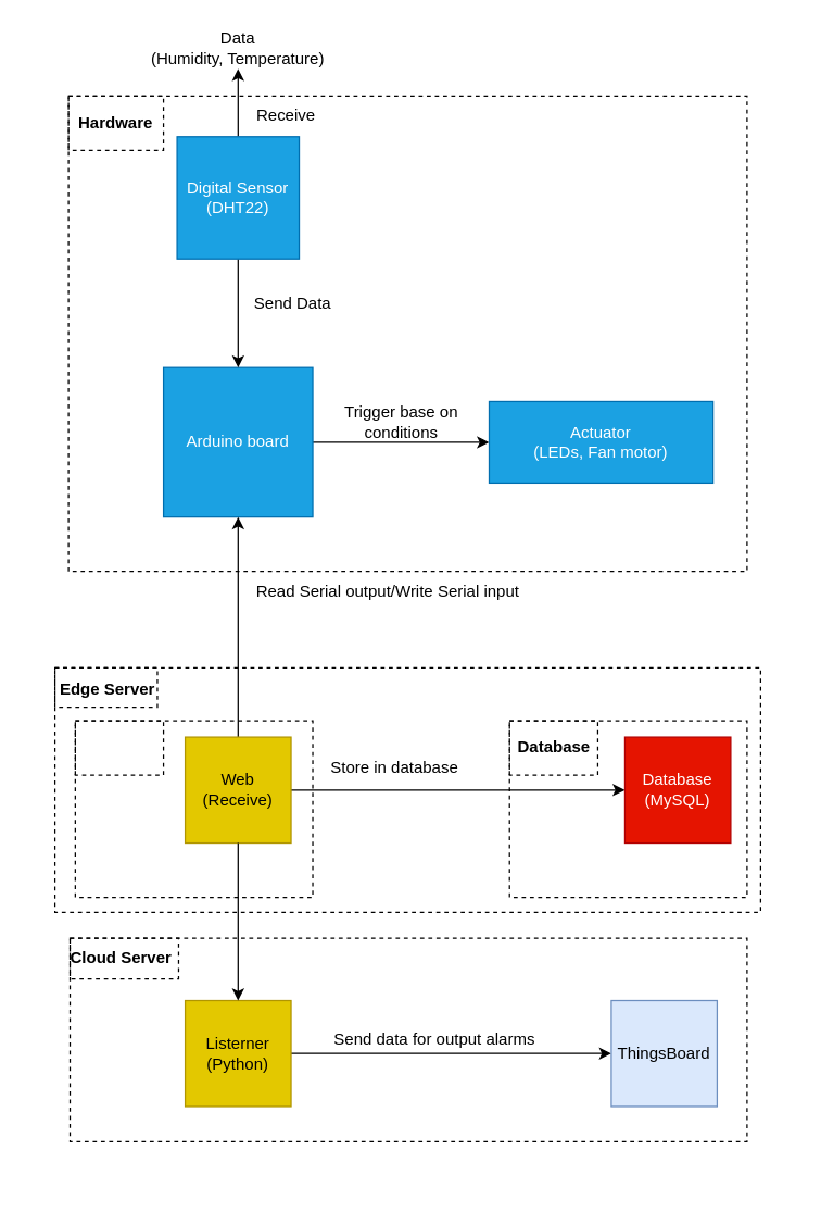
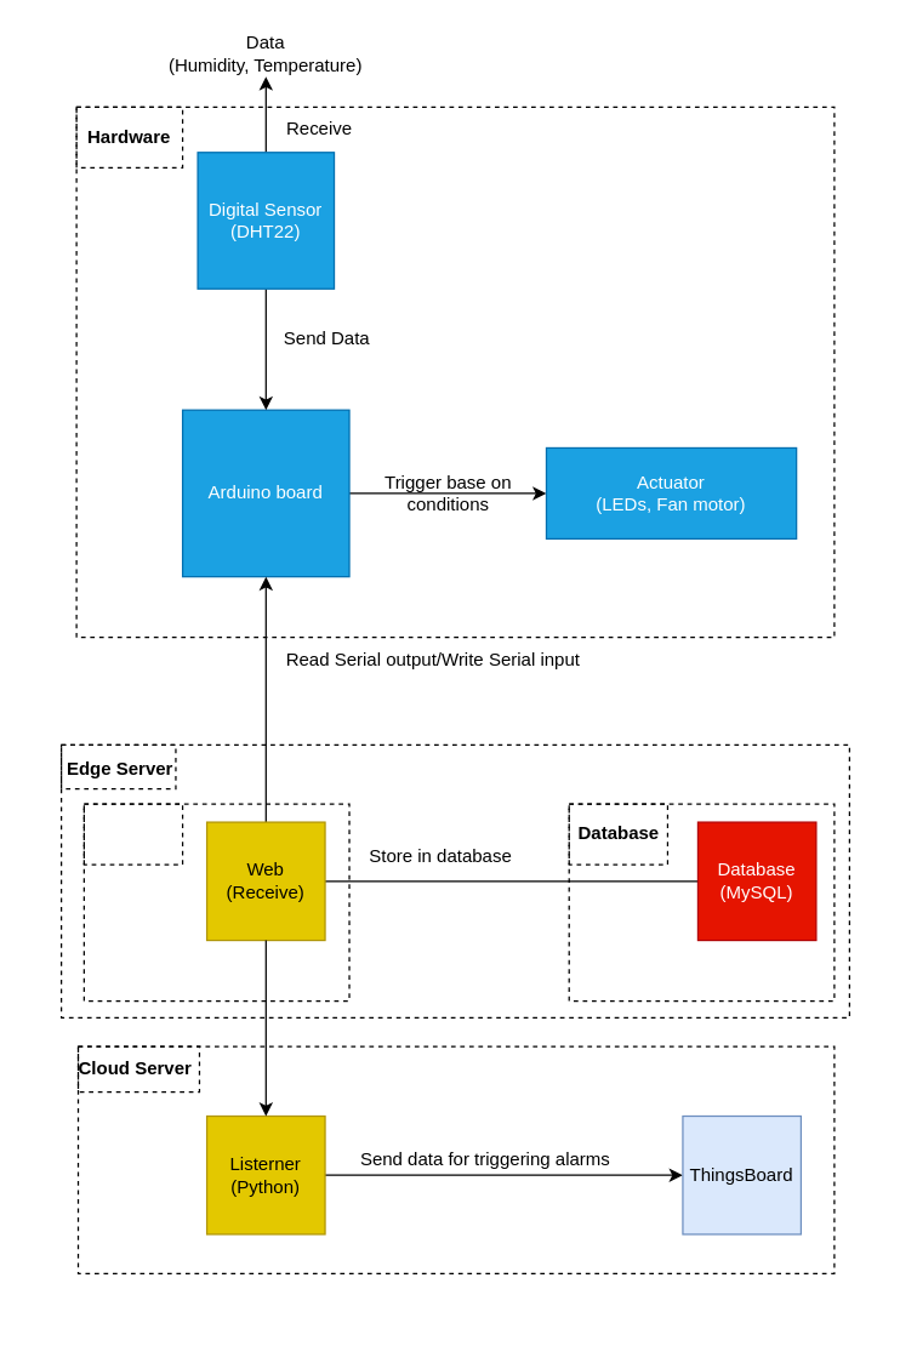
  <mxCell id="0" />
  <mxCell id="1" parent="0" />
  <mxCell id="2" value="" style="rounded=0;whiteSpace=wrap;html=1;fillColor=none;dashed=1;" parent="1" vertex="1"><mxGeometry x="55" y="530" width="175" height="130" as="geometry" /></mxCell>
  <mxCell id="3" value="" style="rounded=0;whiteSpace=wrap;html=1;fillColor=none;dashed=1;" parent="1" vertex="1"><mxGeometry x="375" y="530" width="175" height="130" as="geometry" /></mxCell>
  <mxCell id="4" value="" style="rounded=0;whiteSpace=wrap;html=1;fillColor=none;dashed=1;" parent="1" vertex="1"><mxGeometry x="50" y="70" width="70" height="40" as="geometry" /></mxCell>
  <mxCell id="5" value="" style="rounded=0;whiteSpace=wrap;html=1;fillColor=none;dashed=1;" parent="1" vertex="1"><mxGeometry x="50" y="70" width="500" height="350" as="geometry" /></mxCell>
  <mxCell id="6" style="edgeStyle=orthogonalEdgeStyle;rounded=0;orthogonalLoop=1;jettySize=auto;html=1;entryX=0;entryY=0.5;entryDx=0;entryDy=0;" parent="1" source="7" target="20" edge="1"><mxGeometry relative="1" as="geometry" /></mxCell>
  <mxCell id="7" value="Arduino board" style="whiteSpace=wrap;html=1;aspect=fixed;fillColor=#1ba1e2;strokeColor=#006EAF;fontColor=#ffffff;" parent="1" vertex="1"><mxGeometry x="120" y="270" width="110" height="110" as="geometry" /></mxCell>
  <mxCell id="8" style="edgeStyle=orthogonalEdgeStyle;rounded=0;orthogonalLoop=1;jettySize=auto;html=1;entryX=0.5;entryY=1;entryDx=0;entryDy=0;" parent="1" source="10" target="7" edge="1"><mxGeometry relative="1" as="geometry" /></mxCell>
- <mxCell id="9" style="edgeStyle=orthogonalEdgeStyle;rounded=0;orthogonalLoop=1;jettySize=auto;html=1;entryX=0;entryY=0.5;entryDx=0;entryDy=0;" parent="1" source="10" target="11" edge="1"><mxGeometry relative="1" as="geometry" /></mxCell>
+ <mxCell id="9" style="edgeStyle=orthogonalEdgeStyle;rounded=0;orthogonalLoop=1;jettySize=auto;html=1;entryX=0;entryY=0.5;entryDx=0;entryDy=0;endArrow=none;" parent="1" source="10" target="11" edge="1"><mxGeometry relative="1" as="geometry" /></mxCell>
  <mxCell id="10" value="Web (Receive)" style="whiteSpace=wrap;html=1;aspect=fixed;fillColor=#e3c800;fontColor=#000000;strokeColor=#B09500;" parent="1" vertex="1"><mxGeometry x="136" y="542" width="78" height="78" as="geometry" /></mxCell>
  <mxCell id="11" value="Database (MySQL)" style="whiteSpace=wrap;html=1;aspect=fixed;fillColor=#e51400;fontColor=#ffffff;strokeColor=#B20000;" parent="1" vertex="1"><mxGeometry x="460" y="542" width="78" height="78" as="geometry" /></mxCell>
  <mxCell id="12" style="edgeStyle=orthogonalEdgeStyle;rounded=0;orthogonalLoop=1;jettySize=auto;html=1;entryX=0.5;entryY=0;entryDx=0;entryDy=0;" parent="1" source="14" target="7" edge="1"><mxGeometry relative="1" as="geometry" /></mxCell>
  <mxCell id="13" style="edgeStyle=orthogonalEdgeStyle;rounded=0;orthogonalLoop=1;jettySize=auto;html=1;entryX=0.5;entryY=1;entryDx=0;entryDy=0;" parent="1" source="14" target="15" edge="1"><mxGeometry relative="1" as="geometry" /></mxCell>
  <mxCell id="14" value="Digital Sensor (DHT22)" style="whiteSpace=wrap;html=1;aspect=fixed;fillColor=#1ba1e2;fontColor=#ffffff;strokeColor=#006EAF;" parent="1" vertex="1"><mxGeometry x="130" y="100" width="90" height="90" as="geometry" /></mxCell>
  <mxCell id="15" value="Data&lt;br&gt;(Humidity, Temperature)" style="text;html=1;strokeColor=none;fillColor=none;align=center;verticalAlign=middle;whiteSpace=wrap;rounded=0;" parent="1" vertex="1"><mxGeometry x="95" y="20" width="160" height="30" as="geometry" /></mxCell>
  <mxCell id="16" value="Receive" style="text;html=1;align=center;verticalAlign=middle;resizable=0;points=[];autosize=1;strokeColor=none;fillColor=none;" parent="1" vertex="1"><mxGeometry x="175" y="70" width="70" height="30" as="geometry" /></mxCell>
  <mxCell id="17" value="Send Data" style="text;html=1;align=center;verticalAlign=middle;resizable=0;points=[];autosize=1;strokeColor=none;fillColor=none;" parent="1" vertex="1"><mxGeometry x="175" y="208" width="80" height="30" as="geometry" /></mxCell>
  <mxCell id="18" value="Read Serial output/Write Serial input" style="text;html=1;align=center;verticalAlign=middle;resizable=0;points=[];autosize=1;strokeColor=none;fillColor=none;" parent="1" vertex="1"><mxGeometry x="175" y="420" width="220" height="30" as="geometry" /></mxCell>
  <mxCell id="19" value="Store in database" style="text;html=1;align=center;verticalAlign=middle;resizable=0;points=[];autosize=1;strokeColor=none;fillColor=none;" parent="1" vertex="1"><mxGeometry x="230" y="550" width="120" height="30" as="geometry" /></mxCell>
  <mxCell id="20" value="Actuator&lt;br&gt;(LEDs, Fan motor)" style="rounded=0;whiteSpace=wrap;html=1;fillColor=#1ba1e2;fontColor=#ffffff;strokeColor=#006EAF;" parent="1" vertex="1"><mxGeometry x="360" y="295" width="165" height="60" as="geometry" /></mxCell>
- <mxCell id="21" value="Trigger base on &lt;br&gt;conditions" style="text;html=1;align=center;verticalAlign=middle;resizable=0;points=[];autosize=1;strokeColor=none;fillColor=none;" parent="1" vertex="1"><mxGeometry x="240" y="290" width="110" height="40" as="geometry" /></mxCell>
+ <mxCell id="21" value="Trigger base on &lt;br&gt;conditions" style="text;html=1;align=center;verticalAlign=middle;resizable=0;points=[];autosize=1;strokeColor=none;fillColor=none;" parent="1" vertex="1"><mxGeometry x="240" y="305" width="110" height="40" as="geometry" /></mxCell>
  <mxCell id="22" value="&lt;b&gt;Hardware&lt;/b&gt;" style="text;html=1;strokeColor=none;fillColor=none;align=center;verticalAlign=middle;whiteSpace=wrap;rounded=0;" parent="1" vertex="1"><mxGeometry x="55" y="75" width="60" height="30" as="geometry" /></mxCell>
  <mxCell id="23" value="" style="rounded=0;whiteSpace=wrap;html=1;fillColor=none;dashed=1;" parent="1" vertex="1"><mxGeometry x="55" y="530" width="65" height="40" as="geometry" /></mxCell>
  <mxCell id="24" value="" style="rounded=0;whiteSpace=wrap;html=1;fillColor=none;dashed=1;" parent="1" vertex="1"><mxGeometry x="375" y="530" width="65" height="40" as="geometry" /></mxCell>
  <mxCell id="25" value="&lt;b&gt;Database&lt;/b&gt;" style="text;html=1;strokeColor=none;fillColor=none;align=center;verticalAlign=middle;whiteSpace=wrap;rounded=0;" parent="1" vertex="1"><mxGeometry x="377.5" y="535" width="60" height="30" as="geometry" /></mxCell>
  <mxCell id="26" value="" style="group" vertex="1" connectable="0" parent="1"><mxGeometry x="20" y="491" width="540" height="180" as="geometry" /></mxCell>
  <mxCell id="27" value="" style="group" vertex="1" connectable="0" parent="26"><mxGeometry x="20" width="520" height="180" as="geometry" /></mxCell>
  <mxCell id="28" value="&lt;b&gt;Edge Server&lt;/b&gt;" style="text;html=1;strokeColor=none;fillColor=none;align=center;verticalAlign=middle;whiteSpace=wrap;rounded=0;" vertex="1" parent="27"><mxGeometry x="1.107" y="1" width="76.139" height="30" as="geometry" /></mxCell>
  <mxCell id="29" value="" style="group" vertex="1" connectable="0" parent="27"><mxGeometry width="520" height="180" as="geometry" /></mxCell>
  <mxCell id="30" value="" style="rounded=0;whiteSpace=wrap;html=1;fillColor=none;dashed=1;" vertex="1" parent="29"><mxGeometry width="520" height="180" as="geometry" /></mxCell>
  <mxCell id="31" value="" style="rounded=0;whiteSpace=wrap;html=1;fillColor=none;dashed=1;" vertex="1" parent="29"><mxGeometry width="75.5" height="29" as="geometry" /></mxCell>
  <mxCell id="32" value="" style="group" vertex="1" connectable="0" parent="1"><mxGeometry x="50" y="690" width="532.12" height="180" as="geometry" /></mxCell>
  <mxCell id="33" value="" style="rounded=0;whiteSpace=wrap;html=1;fillColor=none;dashed=1;" vertex="1" parent="32"><mxGeometry x="1.12" width="498.88" height="150" as="geometry" /></mxCell>
  <mxCell id="34" value="&lt;b&gt;Cloud Server&lt;/b&gt;" style="text;html=1;strokeColor=none;fillColor=none;align=center;verticalAlign=middle;whiteSpace=wrap;rounded=0;" vertex="1" parent="32"><mxGeometry width="77.75" height="30" as="geometry" /></mxCell>
  <mxCell id="35" style="edgeStyle=orthogonalEdgeStyle;rounded=0;orthogonalLoop=1;jettySize=auto;html=1;entryX=0;entryY=0.5;entryDx=0;entryDy=0;" edge="1" parent="32" source="36" target="37"><mxGeometry relative="1" as="geometry" /></mxCell>
  <mxCell id="36" value="Listerner&lt;br&gt;(Python)" style="whiteSpace=wrap;html=1;aspect=fixed;fillColor=#e3c800;fontColor=#000000;strokeColor=#B09500;" vertex="1" parent="32"><mxGeometry x="86" y="46" width="78" height="78" as="geometry" /></mxCell>
  <mxCell id="37" value="ThingsBoard" style="whiteSpace=wrap;html=1;aspect=fixed;fillColor=#dae8fc;strokeColor=#6c8ebf;" vertex="1" parent="32"><mxGeometry x="400" y="46" width="78" height="78" as="geometry" /></mxCell>
- <mxCell id="38" value="Send data for output alarms" style="text;html=1;strokeColor=none;fillColor=none;align=center;verticalAlign=middle;whiteSpace=wrap;rounded=0;" vertex="1" parent="32"><mxGeometry x="170" y="60" width="200" height="30" as="geometry" /></mxCell>
+ <mxCell id="38" value="Send data for triggering alarms" style="text;html=1;strokeColor=none;fillColor=none;align=center;verticalAlign=middle;whiteSpace=wrap;rounded=0;" vertex="1" parent="32"><mxGeometry x="170" y="60" width="200" height="30" as="geometry" /></mxCell>
  <mxCell id="39" value="" style="endArrow=classic;html=1;rounded=0;exitX=0.5;exitY=1;exitDx=0;exitDy=0;entryX=0.5;entryY=0;entryDx=0;entryDy=0;" edge="1" parent="1" source="10" target="36"><mxGeometry width="50" height="50" relative="1" as="geometry"><mxPoint x="195" y="930" as="sourcePoint" /><mxPoint x="245" y="880" as="targetPoint" /></mxGeometry></mxCell>
  <mxCell id="40" value="" style="rounded=0;whiteSpace=wrap;html=1;fillColor=none;dashed=1;" vertex="1" parent="1"><mxGeometry x="51.12" y="690" width="80" height="30" as="geometry" /></mxCell>
